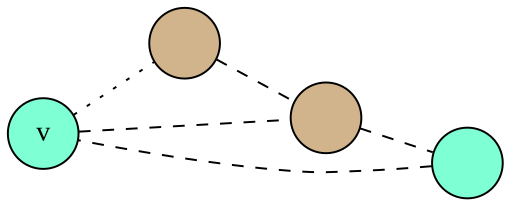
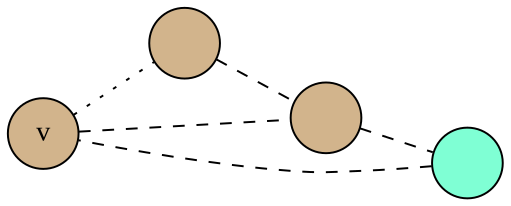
  graph {
    rankdir=LR
    fontname="Liberation Serif"
    node [shape=circle style=filled fillcolor=aquamarine fontname="Liberation Serif"]
    edge [style=dashed fontname="Liberation Serif"]
-   v
+   v [fillcolor=tan]
    "" [fillcolor=tan]
    " " [fillcolor=tan]
    "  "
    v -- "" [style=dotted]
    v -- " "
    "" -- " "
    " " -- "  "
    "  " -- v
  }
